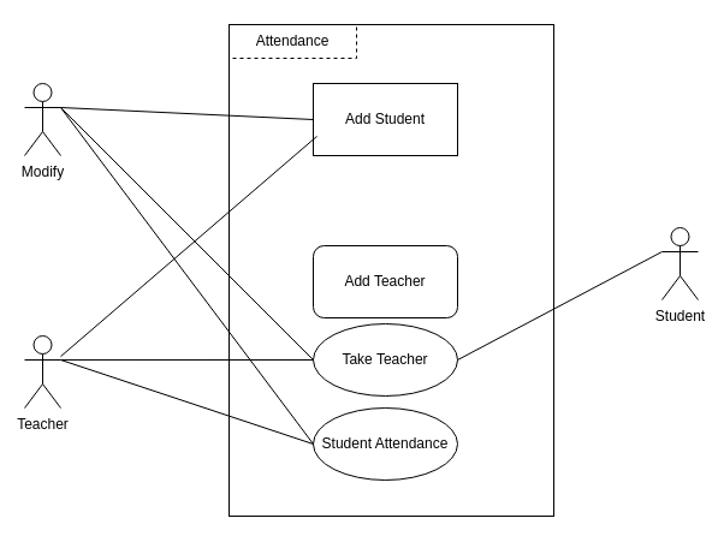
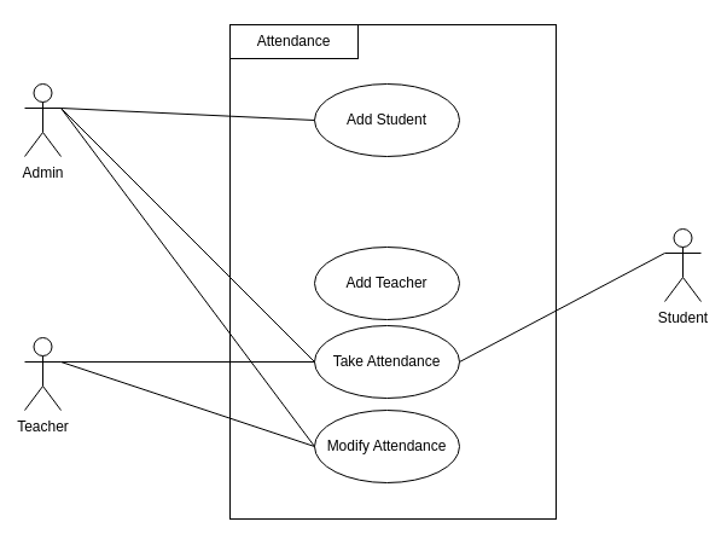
  <mxCell id="0" />
  <mxCell id="1" parent="0" />
  <mxCell id="2" value="" style="rounded=0;whiteSpace=wrap;html=1;fillColor=none;" vertex="1" parent="1"><mxGeometry x="190" y="20" width="270" height="409" as="geometry" /></mxCell>
- <mxCell id="3" value="Modify" style="shape=umlActor;verticalLabelPosition=bottom;verticalAlign=top;html=1;outlineConnect=0;fillColor=none;" vertex="1" parent="1"><mxGeometry x="20" y="69" width="30" height="60" as="geometry" /></mxCell>
+ <mxCell id="3" value="Admin" style="shape=umlActor;verticalLabelPosition=bottom;verticalAlign=top;html=1;outlineConnect=0;fillColor=none;" vertex="1" parent="1"><mxGeometry x="20" y="69" width="30" height="60" as="geometry" /></mxCell>
  <mxCell id="4" value="Teacher" style="shape=umlActor;verticalLabelPosition=bottom;verticalAlign=top;html=1;outlineConnect=0;fillColor=none;" vertex="1" parent="1"><mxGeometry x="20" y="279" width="30" height="60" as="geometry" /></mxCell>
  <mxCell id="5" value="Student" style="shape=umlActor;verticalLabelPosition=bottom;verticalAlign=top;html=1;outlineConnect=0;fillColor=none;" vertex="1" parent="1"><mxGeometry x="550" y="189" width="30" height="60" as="geometry" /></mxCell>
- <mxCell id="6" value="Add Student" style="whiteSpace=wrap;html=1;fillColor=none;rounded=0;" vertex="1" parent="1"><mxGeometry x="260" y="69" width="120" height="60" as="geometry" /></mxCell>
- <mxCell id="7" value="Add Teacher" style="whiteSpace=wrap;html=1;fillColor=none;rounded=1;" vertex="1" parent="1"><mxGeometry x="260" y="204" width="120" height="60" as="geometry" /></mxCell>
- <mxCell id="8" value="Take Teacher" style="ellipse;whiteSpace=wrap;html=1;fillColor=none;" vertex="1" parent="1"><mxGeometry x="260" y="269" width="120" height="60" as="geometry" /></mxCell>
- <mxCell id="9" value="Student Attendance" style="ellipse;whiteSpace=wrap;html=1;fillColor=none;" vertex="1" parent="1"><mxGeometry x="260" y="339" width="120" height="60" as="geometry" /></mxCell>
+ <mxCell id="6" value="Add Student" style="ellipse;whiteSpace=wrap;html=1;fillColor=none;" vertex="1" parent="1"><mxGeometry x="260" y="69" width="120" height="60" as="geometry" /></mxCell>
+ <mxCell id="7" value="Add Teacher" style="ellipse;whiteSpace=wrap;html=1;fillColor=none;" vertex="1" parent="1"><mxGeometry x="260" y="204" width="120" height="60" as="geometry" /></mxCell>
+ <mxCell id="8" value="Take Attendance" style="ellipse;whiteSpace=wrap;html=1;fillColor=none;" vertex="1" parent="1"><mxGeometry x="260" y="269" width="120" height="60" as="geometry" /></mxCell>
+ <mxCell id="9" value="Modify Attendance" style="ellipse;whiteSpace=wrap;html=1;fillColor=none;" vertex="1" parent="1"><mxGeometry x="260" y="339" width="120" height="60" as="geometry" /></mxCell>
  <mxCell id="10" value="" style="endArrow=none;html=1;entryX=0;entryY=0.5;entryDx=0;entryDy=0;" edge="1" parent="1" target="6"><mxGeometry width="50" height="50" relative="1" as="geometry"><mxPoint x="50" y="89" as="sourcePoint" /><mxPoint x="100" y="39" as="targetPoint" /></mxGeometry></mxCell>
  <mxCell id="11" value="" style="endArrow=none;html=1;entryX=0;entryY=0.5;entryDx=0;entryDy=0;" edge="1" parent="1" target="8"><mxGeometry width="50" height="50" relative="1" as="geometry"><mxPoint x="50" y="89" as="sourcePoint" /><mxPoint x="270" y="299" as="targetPoint" /></mxGeometry></mxCell>
  <mxCell id="12" value="" style="endArrow=none;html=1;entryX=0;entryY=0.5;entryDx=0;entryDy=0;" edge="1" parent="1" target="9"><mxGeometry width="50" height="50" relative="1" as="geometry"><mxPoint x="50" y="89" as="sourcePoint" /><mxPoint x="180" y="249" as="targetPoint" /></mxGeometry></mxCell>
- <mxCell id="13" value="" style="endArrow=none;html=1;entryX=0.025;entryY=0.733;entryDx=0;entryDy=0;entryPerimeter=0;" edge="1" parent="1" source="4" target="6"><mxGeometry width="50" height="50" relative="1" as="geometry"><mxPoint x="-70" y="239" as="sourcePoint" /><mxPoint x="140" y="249" as="targetPoint" /></mxGeometry></mxCell>
  <mxCell id="14" value="" style="endArrow=none;html=1;entryX=0;entryY=0.5;entryDx=0;entryDy=0;exitX=1;exitY=0.333;exitDx=0;exitDy=0;exitPerimeter=0;" edge="1" parent="1" source="4" target="8"><mxGeometry width="50" height="50" relative="1" as="geometry"><mxPoint x="-50" y="319" as="sourcePoint" /><mxPoint x="160" y="329" as="targetPoint" /></mxGeometry></mxCell>
  <mxCell id="15" value="" style="endArrow=none;html=1;entryX=0;entryY=0.5;entryDx=0;entryDy=0;" edge="1" parent="1" target="9"><mxGeometry width="50" height="50" relative="1" as="geometry"><mxPoint x="50" y="299" as="sourcePoint" /><mxPoint x="260" y="309" as="targetPoint" /></mxGeometry></mxCell>
  <mxCell id="16" value="" style="endArrow=none;html=1;entryX=0;entryY=0.5;entryDx=0;entryDy=0;exitX=1;exitY=0.5;exitDx=0;exitDy=0;" edge="1" parent="1" source="8"><mxGeometry width="50" height="50" relative="1" as="geometry"><mxPoint x="340" y="199" as="sourcePoint" /><mxPoint x="550" y="209" as="targetPoint" /></mxGeometry></mxCell>
- <mxCell id="17" value="Attendance" style="rounded=0;whiteSpace=wrap;html=1;fillColor=none;dashed=1;" vertex="1" parent="1"><mxGeometry x="190" y="20" width="106" height="28" as="geometry" /></mxCell>
+ <mxCell id="17" value="Attendance" style="rounded=0;whiteSpace=wrap;html=1;fillColor=none;" vertex="1" parent="1"><mxGeometry x="190" y="20" width="106" height="28" as="geometry" /></mxCell>
